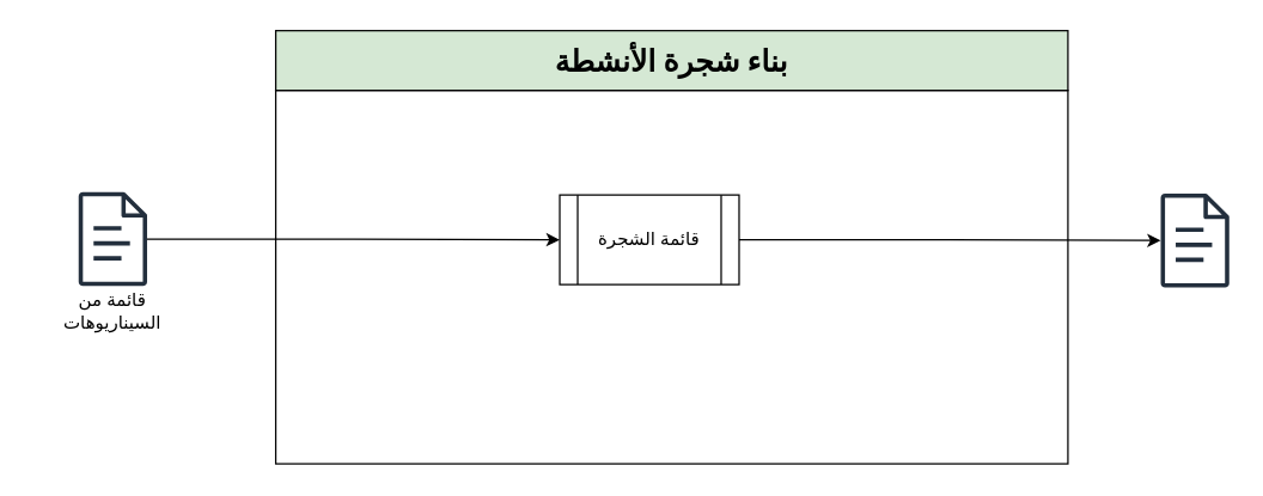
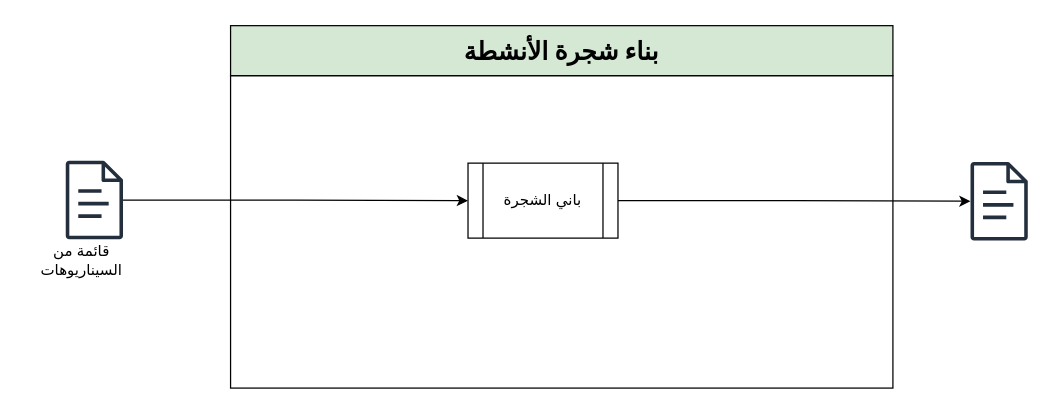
  <mxCell id="0" />
  <mxCell id="1" parent="0" />
  <mxCell id="2" value="" style="rounded=0;whiteSpace=wrap;html=1;fillColor=default;" vertex="1" parent="1"><mxGeometry x="184" y="60" width="530" height="250" as="geometry" /></mxCell>
  <mxCell id="3" value="&lt;span style=&quot;font-size:15.0pt;&lt;br/&gt;mso-ansi-font-size:12.0pt;font-family:&amp;quot;Traditional Arabic&amp;quot;,serif;mso-ascii-font-family:&lt;br/&gt;&amp;quot;Times New Roman&amp;quot;;mso-fareast-font-family:&amp;quot;Times New Roman&amp;quot;;mso-hansi-font-family:&lt;br/&gt;&amp;quot;Times New Roman&amp;quot;;mso-ansi-language:EN-US;mso-fareast-language:EN-US;&lt;br/&gt;mso-bidi-language:AR-SY&quot; dir=&quot;RTL&quot; lang=&quot;AR-SY&quot;&gt;&lt;b&gt;بناء شجرة الأنشطة&lt;/b&gt;&lt;/span&gt;" style="rounded=0;whiteSpace=wrap;html=1;fillColor=#d5e8d4;" vertex="1" parent="1"><mxGeometry x="184" y="20" width="530" height="40" as="geometry" /></mxCell>
  <mxCell id="4" style="edgeStyle=orthogonalEdgeStyle;rounded=0;orthogonalLoop=1;jettySize=auto;html=1;entryX=0;entryY=0.5;entryDx=0;entryDy=0;" edge="1" parent="1" source="5" target="8"><mxGeometry relative="1" as="geometry" /></mxCell>
  <mxCell id="5" value="" style="sketch=0;outlineConnect=0;fontColor=#232F3E;gradientColor=none;fillColor=#232F3D;strokeColor=none;dashed=0;verticalLabelPosition=bottom;verticalAlign=top;align=center;html=1;fontSize=12;fontStyle=0;aspect=fixed;pointerEvents=1;shape=mxgraph.aws4.document;" vertex="1" parent="1"><mxGeometry x="52" y="128" width="46.04" height="63" as="geometry" /></mxCell>
- <mxCell id="6" value="قائمة من السيناريوهات" style="text;html=1;align=center;verticalAlign=middle;whiteSpace=wrap;rounded=0;" vertex="1" parent="1"><mxGeometry x="20.02" y="198" width="110" height="20" as="geometry" /></mxCell>
+ <mxCell id="6" value="قائمة من السيناريوهات" style="text;html=1;align=center;verticalAlign=middle;whiteSpace=wrap;rounded=0;" vertex="1" parent="1"><mxGeometry x="10.02" y="198" width="110" height="20" as="geometry" /></mxCell>
  <mxCell id="7" style="edgeStyle=orthogonalEdgeStyle;rounded=0;orthogonalLoop=1;jettySize=auto;html=1;" edge="1" parent="1" source="8" target="9"><mxGeometry relative="1" as="geometry" /></mxCell>
- <mxCell id="8" value="قائمة الشجرة" style="shape=process;whiteSpace=wrap;html=1;backgroundOutline=1;" vertex="1" parent="1"><mxGeometry x="374" y="130" width="120" height="60" as="geometry" /></mxCell>
+ <mxCell id="8" value="باني الشجرة" style="shape=process;whiteSpace=wrap;html=1;backgroundOutline=1;" vertex="1" parent="1"><mxGeometry x="374" y="130" width="120" height="60" as="geometry" /></mxCell>
  <mxCell id="9" value="" style="sketch=0;outlineConnect=0;fontColor=#232F3E;gradientColor=none;fillColor=#232F3D;strokeColor=none;dashed=0;verticalLabelPosition=bottom;verticalAlign=top;align=center;html=1;fontSize=12;fontStyle=0;aspect=fixed;pointerEvents=1;shape=mxgraph.aws4.document;" vertex="1" parent="1"><mxGeometry x="775.98" y="129" width="46.04" height="63" as="geometry" /></mxCell>
